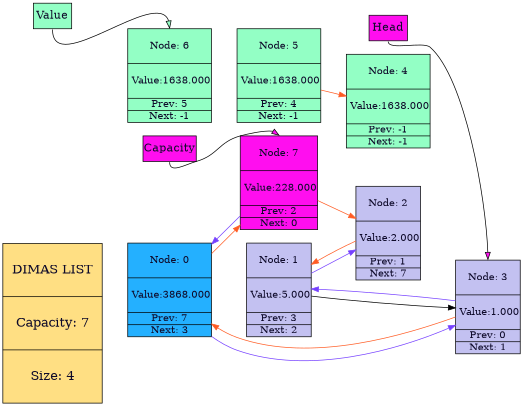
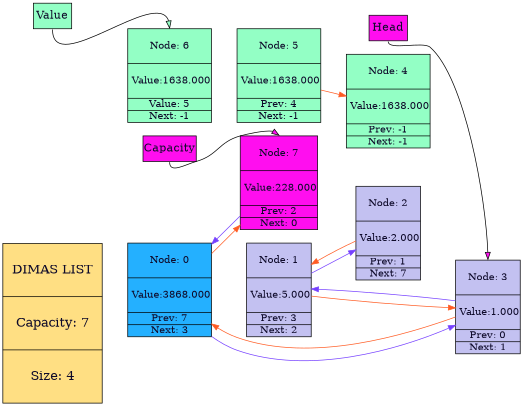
  digraph {
    rankdir=LR
    node [fillcolor="#93ffc5" fontcolor="#0e0a2a" margin=0.01 shape=record style=filled]
    edge [color="#43ff6400"]
    n1 [fillcolor="#24b0ff" label="\n Node: 0 \n\n|\n Value:3868.000\n\n | Prev: 7 | Next: 3"]
    n2 [fillcolor="#c3c1f1" label="\n Node: 1 \n\n|\n Value:5.000\n\n | Prev: 3 | Next: 2"]
    n3 [fillcolor="#c3c1f1" label="\n Node: 3 \n\n|\n Value:1.000\n\n | Prev: 0 | Next: 1"]
    n4 [fillcolor="#ff0eef" label="\n Node: 7 \n\n|\n Value:228.000\n\n | Prev: 2 | Next: 0"]
    n5 [fillcolor="#c3c1f1" label="\n Node: 2 \n\n|\n Value:2.000\n\n | Prev: 1 | Next: 7"]
    n6 [label="\n Node: 4 \n\n|\n Value:1638.000\n\n | Prev: -1 | Next: -1"]
    n7 [label="\n Node: 5 \n\n|\n Value:1638.000\n\n | Prev: 4 | Next: -1"]
-   n8 [label="\n Node: 6 \n\n|\n Value:1638.000\n\n | Prev: 5 | Next: -1"]
+   n8 [label="\n Node: 6 \n\n|\n Value:1638.000\n\n | Value: 5 | Next: -1"]
    n9 [fillcolor="#ffdf83" fontsize=18 label="\n DIMAS LIST \n \n | \n Capacity: 7 \n \n | \n Size: 4 \n \n" margin=0.1]
    n10 [fontsize=16 label=Value]
    n11 [fillcolor="#ff0eef" fontsize=16 label=Head]
    n12 [fillcolor="#ff0eef" fontsize=16 label=Capacity]
    n1 -> n2
    n1 -> n3 [color="#7540ff" fontcolor="#7540ff"]
    n1 -> n4 [color="#ff5b23" fontcolor="#ff5b23"]
-   n2 -> n3 [color=black fontcolor="#ff5b23"]
+   n2 -> n3 [color="#ff5b23" fontcolor="#ff5b23"]
    n2 -> n5
    n2 -> n5 [color="#7540ff" fontcolor="#7540ff"]
    n3 -> n1 [color="#ff5b23" fontcolor="#ff5b23"]
    n3 -> n2 [color="#7540ff" fontcolor="#7540ff"]
    n4 -> n1 [color="#7540ff" fontcolor="#7540ff"]
-   n4 -> n5 [color="#ff5b23" fontcolor="#ff5b23"]
+   n4 -> n5 [fontcolor="#ff5b23"]
    n5 -> n2 [color="#ff5b23" fontcolor="#ff5b23"]
    n5 -> n3
    n6 -> n3
    n6 -> n7
    n7 -> n6 [color="#ff5b23" fontcolor="#ff5b23"]
    n7 -> n8
    n8 -> n4
    n8 -> n7 [fontcolor="#ff5b23"]
    n9 -> n1 [headport=n tailport=n weight=1]
    n10 -> n8 [constraint=true fillcolor="#93ffc5" headport=n tailport=s color=""]
    n11 -> n3 [constraint=true fillcolor="#ff0eef" headport=n tailport=s color=""]
    n12 -> n4 [constraint=true fillcolor="#ff0eef" headport=n tailport=s color=""]
  }
